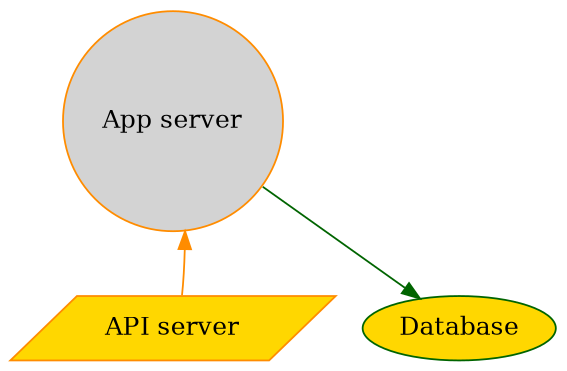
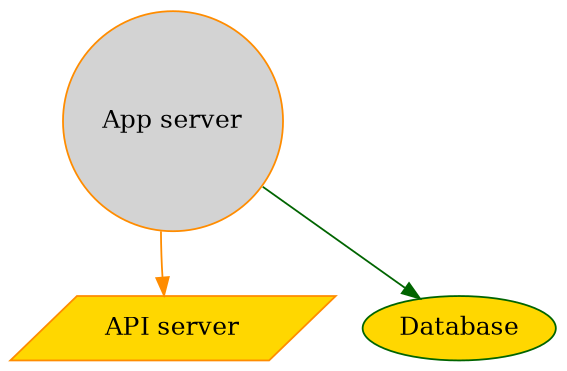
  digraph {
    node [color=darkorange fillcolor=gold style=filled]
    n1 [fillcolor=lightgrey label="App server" load=100 shape=circle]
    n2 [label="API server" load=50 shape=parallelogram]
    n3 [color=darkgreen label=Database load=5000 shape=ellipse]
-   n2 -> n1 [color=darkorange]
+   n1 -> n2 [color=darkorange]
    n1 -> n3 [color=darkgreen timeout=1000]
  }
